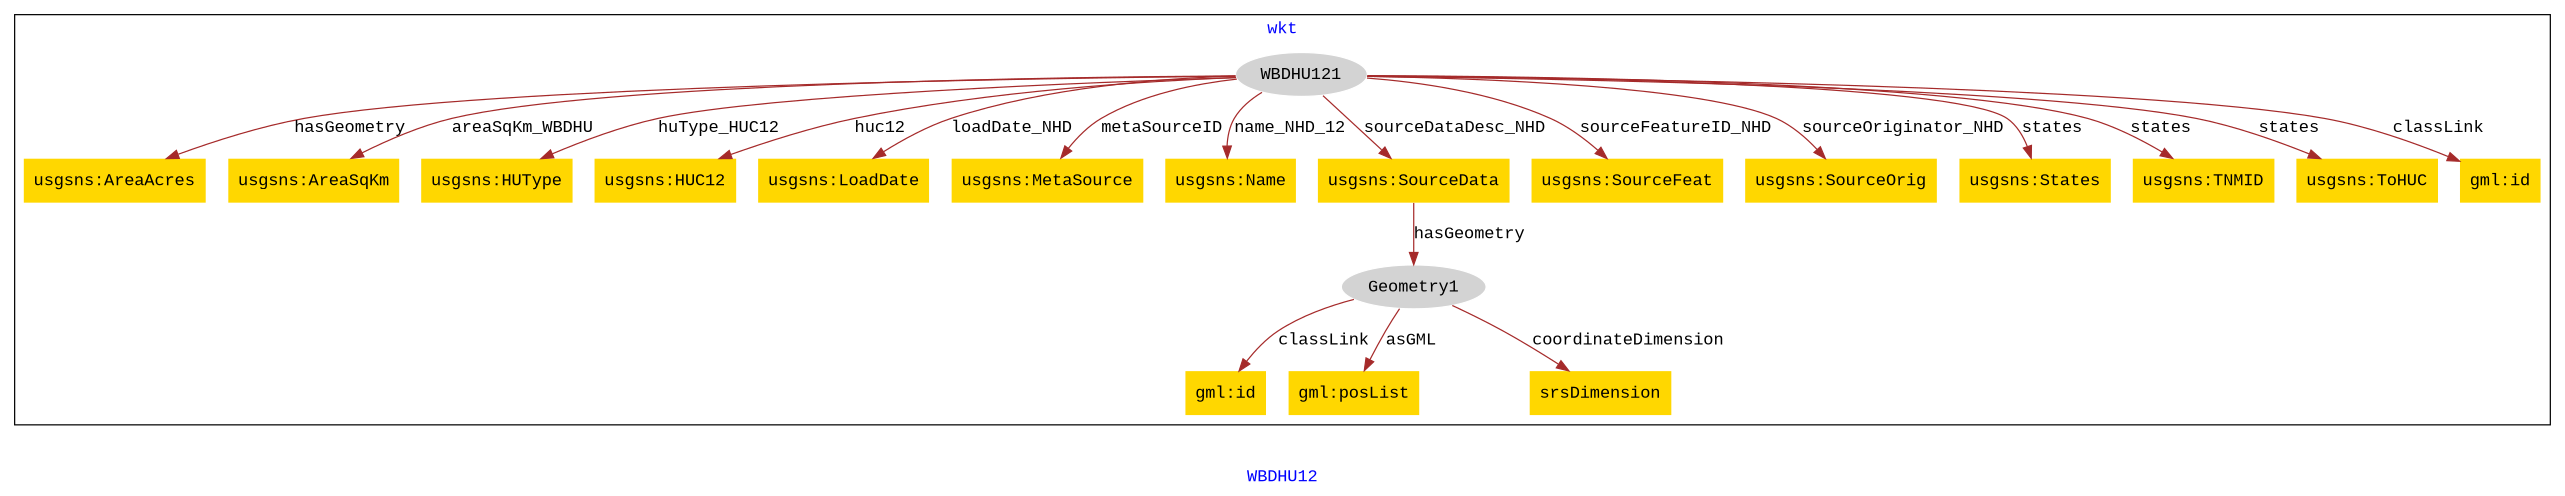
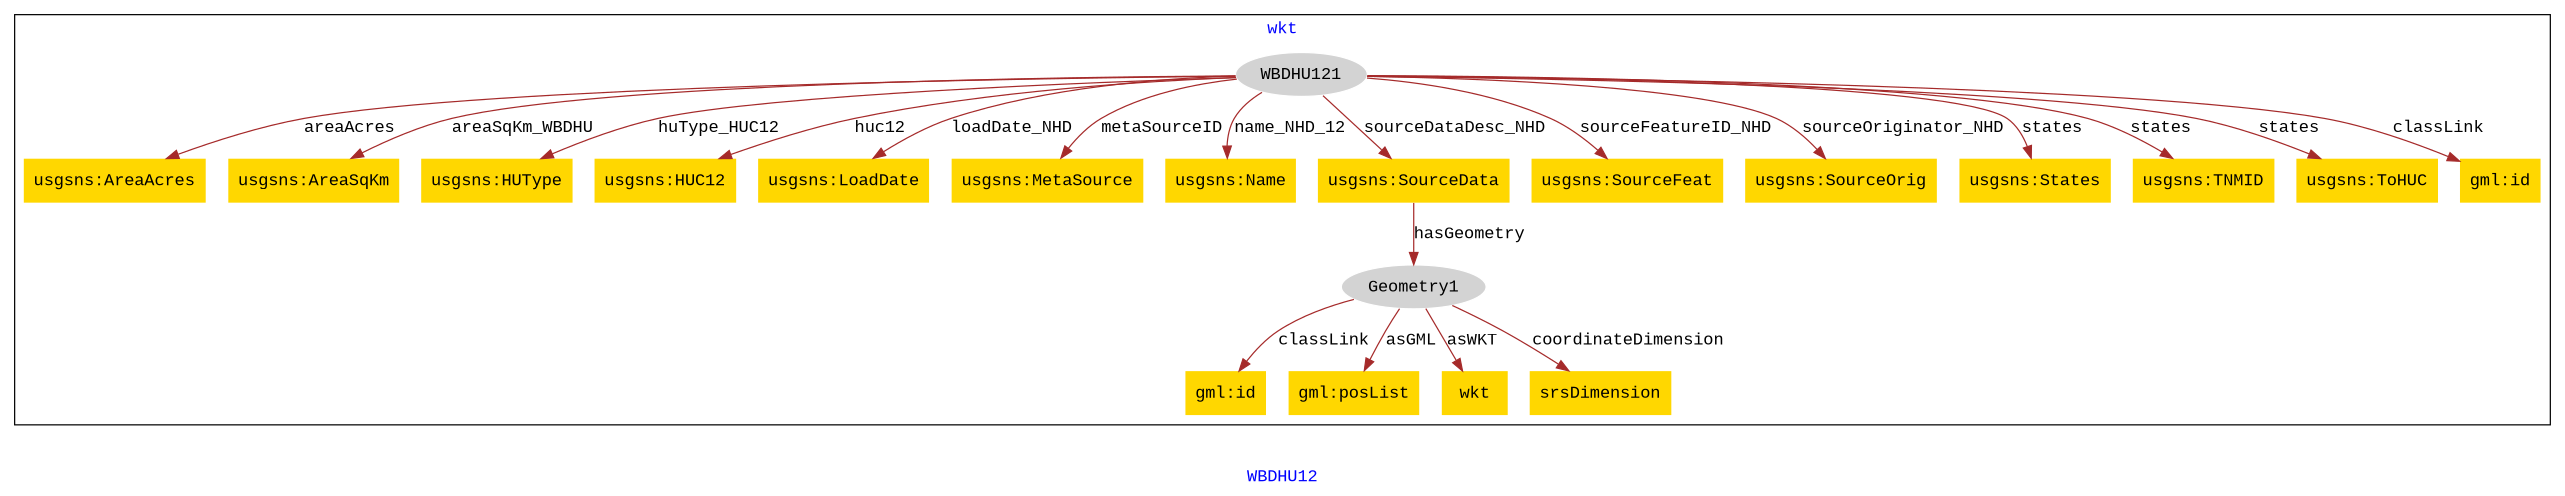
  digraph {
    fontcolor=blue
    fontname="Liberation Mono"
    label=WBDHU12
    remincross=true
    node [fillcolor=gold fontname="Liberation Mono" style=filled shape=plaintext]
    edge [color=brown fontcolor=black fontname="Liberation Mono"]
    n1 [color=white fillcolor=lightgray label=WBDHU121 shape=""]
    n2 [label="usgsns:AreaAcres"]
    n3 [label="usgsns:AreaSqKm"]
    n4 [label="usgsns:HUType"]
    n5 [label="usgsns:HUC12"]
    n6 [label="usgsns:LoadDate"]
    n7 [label="usgsns:MetaSource"]
    n8 [label="usgsns:Name"]
    n9 [label="usgsns:SourceData"]
    n10 [label="usgsns:SourceFeat"]
    n11 [label="usgsns:SourceOrig"]
    n12 [label="usgsns:States"]
    n13 [label="usgsns:TNMID"]
    n14 [label="usgsns:ToHUC"]
    n15 [label="gml:id"]
    n16 [color=white fillcolor=lightgray label=Geometry1 shape=""]
    n17 [label="gml:id"]
    n18 [label="gml:posList"]
+   n19 [label=wkt]
    n20 [label=srsDimension]
    subgraph cluster_1 {
      label=wkt
      n1
      n2
      n3
      n4
      n5
      n6
      n7
      n8
      n9
      n10
      n11
      n12
      n13
      n14
      n15
      n16
      n17
      n18
+     n19
      n20
    }
-   n1 -> n2 [label=hasGeometry]
+   n1 -> n2 [label=areaAcres]
    n1 -> n3 [label=areaSqKm_WBDHU]
    n1 -> n4 [label=huType_HUC12]
    n1 -> n5 [label=huc12]
    n1 -> n6 [label=loadDate_NHD]
    n1 -> n7 [label=metaSourceID]
    n1 -> n8 [label=name_NHD_12]
    n1 -> n9 [label=sourceDataDesc_NHD]
    n1 -> n10 [label=sourceFeatureID_NHD]
    n1 -> n11 [label=sourceOriginator_NHD]
    n1 -> n12 [label=states]
    n1 -> n13 [label=states]
    n1 -> n14 [label=states]
    n1 -> n15 [label=classLink]
    n9 -> n16 [label=hasGeometry]
    n16 -> n17 [label=classLink]
    n16 -> n18 [label=asGML]
+   n16 -> n19 [label=asWKT]
    n16 -> n20 [label=coordinateDimension]
  }
